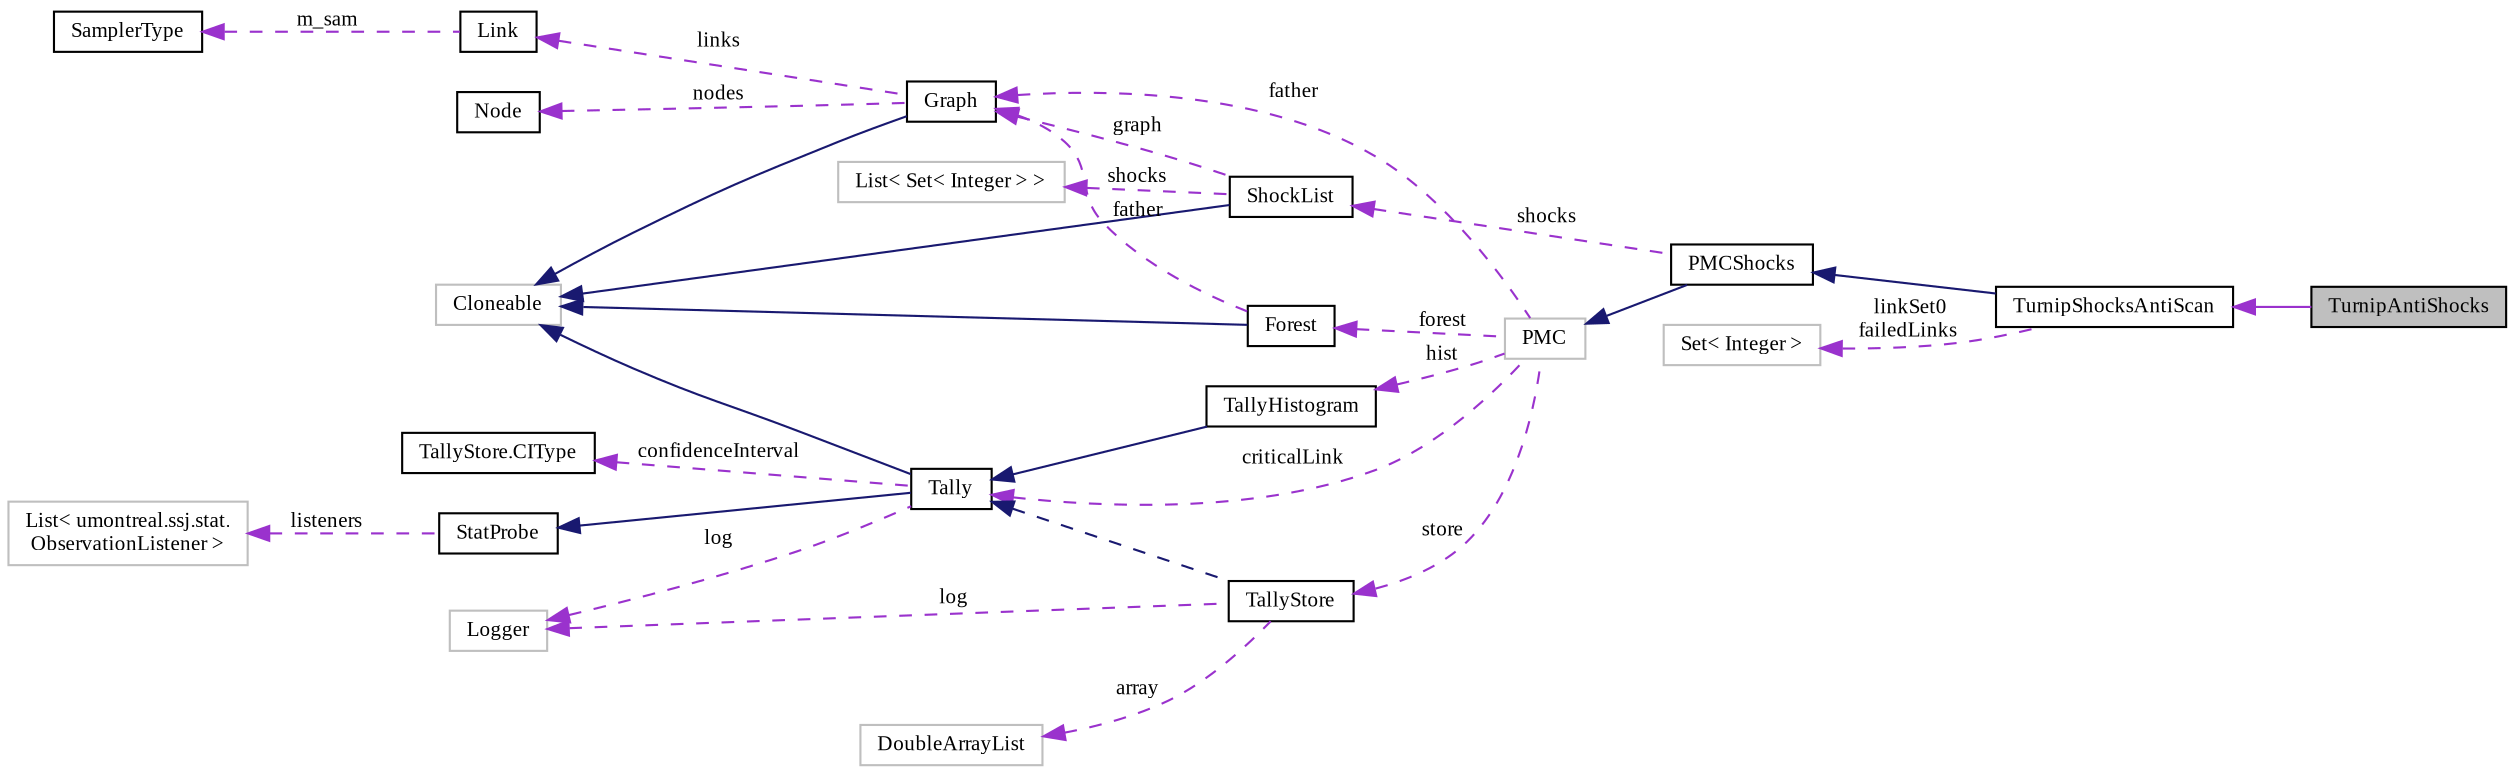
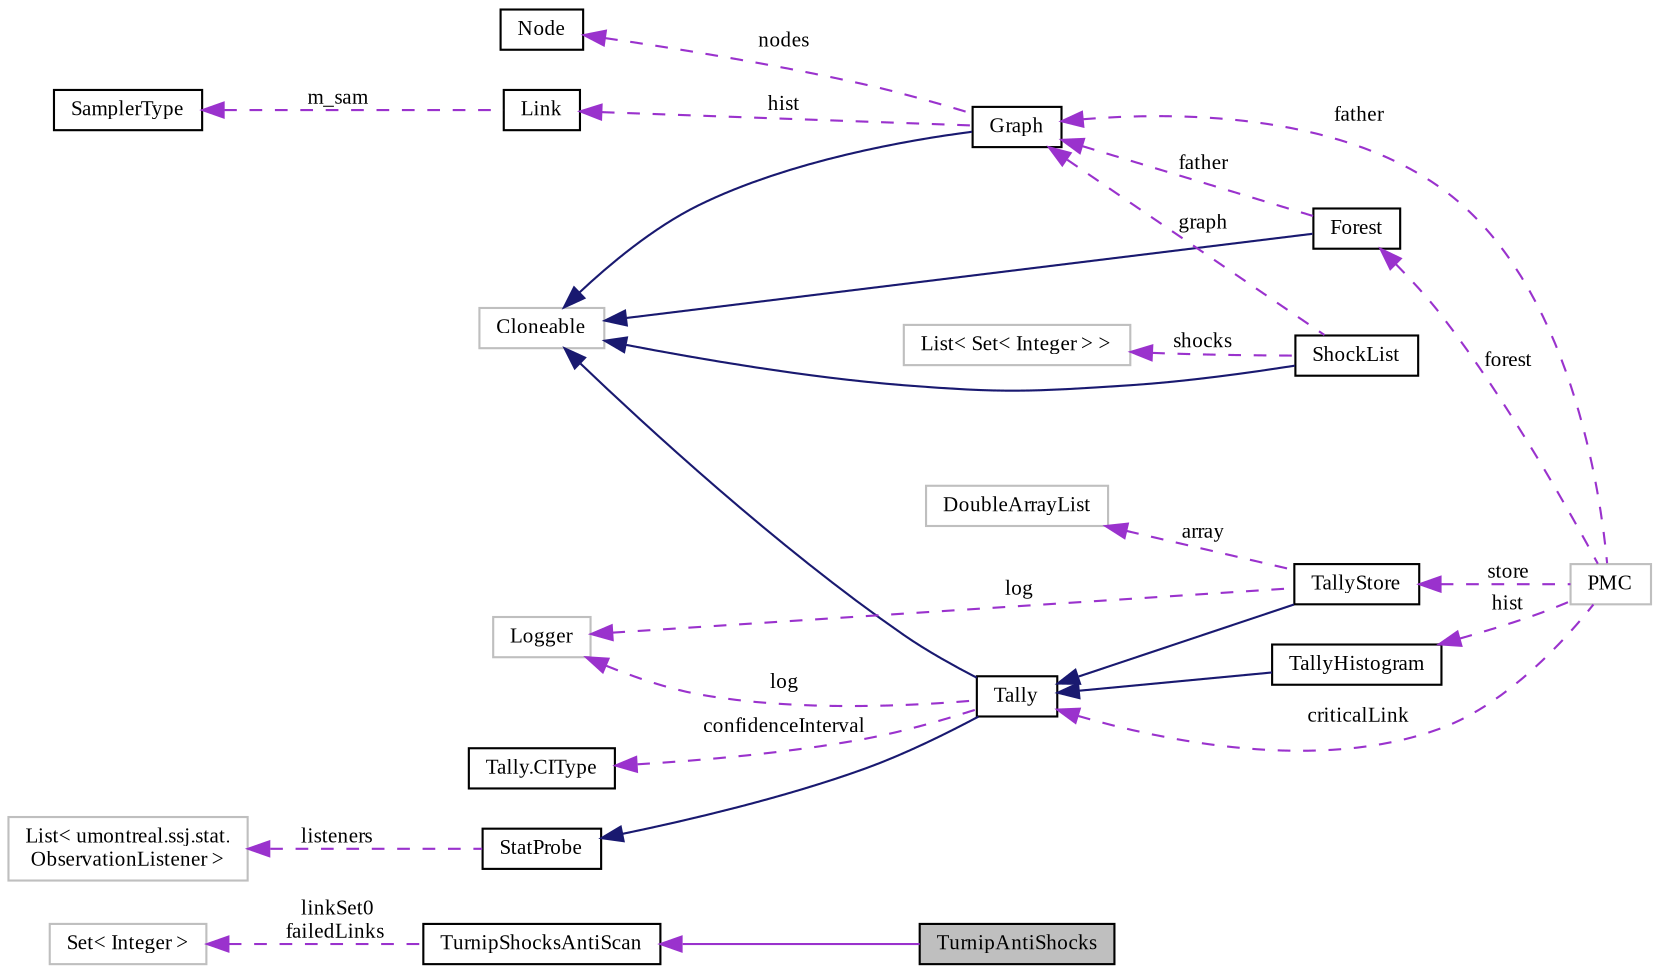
  digraph {
    fontname="Liberation Serif"
    rankdir=LR
    node [color=black fontname="Liberation Serif" fontsize=10 shape=record]
    edge [color=darkorchid3 dir=back fontname="Liberation Serif" fontsize=10 labelfontname=Helvetica labelfontsize=10 style=dashed]
    n1 [fillcolor=grey75 fontcolor=black height=0.2 label=TurnipAntiShocks style=filled width=0.4]
    n2 [height=0.2 label=TurnipShocksAntiScan width=0.4]
-   n3 [height=0.2 label=PMCShocks width=0.4]
    n4 [color=grey75 height=0.2 label=PMC width=0.4]
    n5 [height=0.2 label=Forest width=0.4]
    n6 [color=grey75 height=0.2 label=Cloneable width=0.4]
    n7 [height=0.2 label="Graph" width=0.4]
    n8 [height=0.2 label=Tally width=0.4]
    n9 [height=0.2 label=ShockList width=0.4]
    n10 [height=0.2 label=TallyStore width=0.4]
    n11 [height=0.2 label=TallyHistogram width=0.4]
    n12 [height=0.2 label="Node" width=0.4]
    n13 [height=0.2 label=Link width=0.4]
    n14 [height=0.2 label=SamplerType width=0.4]
    n15 [height=0.2 label=StatProbe width=0.4]
    n16 [color=grey75 height=0.2 label="List\< umontreal.ssj.stat.\lObservationListener \>" width=0.4]
    n17 [color=grey75 height=0.2 label=Logger width=0.4]
-   n18 [height=0.2 label="TallyStore.CIType" width=0.4]
+   n18 [height=0.2 label="Tally.CIType" width=0.4]
    n19 [color=grey75 height=0.2 label=DoubleArrayList width=0.4]
    n20 [color=grey75 height=0.2 label="List\< Set\< Integer \> \>" width=0.4]
    n21 [color=grey75 height=0.2 label="Set\< Integer \>" width=0.4]
    n2 -> n1 [style=solid]
-   n3 -> n2 [color=midnightblue style=solid]
-   n4 -> n3 [color=midnightblue style=solid]
    n5 -> n4 [label=" forest"]
    n6 -> n5 [color=midnightblue style=solid]
    n6 -> n7 [color=midnightblue style=solid]
    n6 -> n8 [color=midnightblue style=solid]
    n6 -> n9 [color=midnightblue style=solid]
    n7 -> n4 [label=" father"]
    n7 -> n5 [label=" father"]
    n7 -> n9 [label=" graph"]
    n8 -> n4 [label=" criticalLink"]
-   n8 -> n10 [color=midnightblue]
+   n8 -> n10 [color=midnightblue style=solid]
    n8 -> n11 [color=midnightblue style=solid]
-   n9 -> n3 [label=" shocks"]
    n10 -> n4 [label=" store"]
    n11 -> n4 [label=" hist"]
    n12 -> n7 [label=" nodes"]
-   n13 -> n7 [label=" links"]
+   n13 -> n7 [label=" hist"]
    n14 -> n13 [label=" m_sam"]
    n15 -> n8 [color=midnightblue style=solid]
    n16 -> n15 [label=" listeners"]
    n17 -> n8 [label=" log"]
    n17 -> n10 [label=" log"]
    n18 -> n8 [label=" confidenceInterval"]
    n19 -> n10 [label=" array"]
    n20 -> n9 [label=" shocks"]
    n21 -> n2 [label=" linkSet0\nfailedLinks"]
  }
